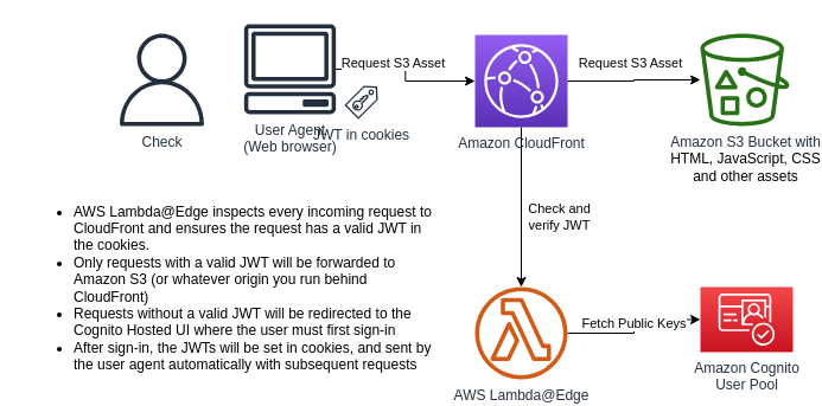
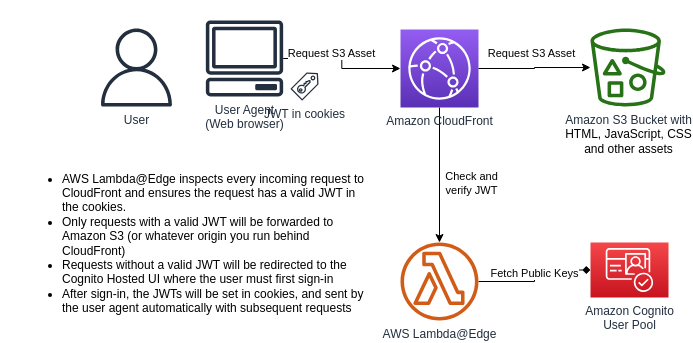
  <mxCell id="0" />
  <mxCell id="1" parent="0" />
  <mxCell id="2" value="" style="edgeStyle=orthogonalEdgeStyle;rounded=0;orthogonalLoop=1;jettySize=auto;html=1;" parent="1" source="4" target="7" edge="1"><mxGeometry relative="1" as="geometry" /></mxCell>
  <mxCell id="3" value="Request S3 Asset" style="edgeLabel;html=1;align=center;verticalAlign=middle;resizable=0;points=[];" parent="2" vertex="1" connectable="0"><mxGeometry x="0.652" y="-1" relative="1" as="geometry"><mxPoint x="-47" y="-17" as="offset" /></mxGeometry></mxCell>
  <mxCell id="4" value="User Agent&lt;br&gt;(Web browser)" style="outlineConnect=0;fontColor=#232F3E;gradientColor=none;fillColor=#232F3E;strokeColor=none;dashed=0;verticalLabelPosition=bottom;verticalAlign=top;align=center;html=1;fontSize=12;fontStyle=0;aspect=fixed;pointerEvents=1;shape=mxgraph.aws4.client;" parent="1" vertex="1"><mxGeometry x="205" y="20" width="78" height="76" as="geometry" /></mxCell>
  <mxCell id="5" value="" style="edgeStyle=orthogonalEdgeStyle;rounded=0;orthogonalLoop=1;jettySize=auto;html=1;" parent="1" source="7" target="10" edge="1"><mxGeometry relative="1" as="geometry"><mxPoint x="439" y="152" as="targetPoint" /></mxGeometry></mxCell>
  <mxCell id="6" value="Check and&lt;br&gt;verify JWT" style="edgeLabel;html=1;align=center;verticalAlign=middle;resizable=0;points=[];" parent="5" vertex="1" connectable="0"><mxGeometry x="0.2" y="-3" relative="1" as="geometry"><mxPoint x="34" y="-6" as="offset" /></mxGeometry></mxCell>
  <mxCell id="7" value="Amazon CloudFront" style="points=[[0,0,0],[0.25,0,0],[0.5,0,0],[0.75,0,0],[1,0,0],[0,1,0],[0.25,1,0],[0.5,1,0],[0.75,1,0],[1,1,0],[0,0.25,0],[0,0.5,0],[0,0.75,0],[1,0.25,0],[1,0.5,0],[1,0.75,0]];outlineConnect=0;fontColor=#232F3E;gradientColor=#945DF2;gradientDirection=north;fillColor=#5A30B5;strokeColor=#ffffff;dashed=0;verticalLabelPosition=bottom;verticalAlign=top;align=center;html=1;fontSize=12;fontStyle=0;aspect=fixed;shape=mxgraph.aws4.resourceIcon;resIcon=mxgraph.aws4.cloudfront;" parent="1" vertex="1"><mxGeometry x="400" y="29" width="78" height="78" as="geometry" /></mxCell>
- <mxCell id="8" value="" style="edgeStyle=orthogonalEdgeStyle;rounded=0;orthogonalLoop=1;jettySize=auto;html=1;" parent="1" source="10" target="11" edge="1"><mxGeometry relative="1" as="geometry" /></mxCell>
+ <mxCell id="8" value="" style="edgeStyle=orthogonalEdgeStyle;rounded=0;orthogonalLoop=1;jettySize=auto;html=1;endArrow=diamond;" parent="1" source="10" target="11" edge="1"><mxGeometry relative="1" as="geometry" /></mxCell>
  <mxCell id="9" value="Fetch Public Keys" style="edgeLabel;html=1;align=center;verticalAlign=middle;resizable=0;points=[];" parent="8" vertex="1" connectable="0"><mxGeometry x="-0.304" relative="1" as="geometry"><mxPoint x="13" y="-9" as="offset" /></mxGeometry></mxCell>
  <mxCell id="10" value="AWS Lambda@Edge" style="outlineConnect=0;fontColor=#232F3E;gradientColor=none;fillColor=#D05C17;strokeColor=none;dashed=0;verticalLabelPosition=bottom;verticalAlign=top;align=center;html=1;fontSize=12;fontStyle=0;aspect=fixed;pointerEvents=1;shape=mxgraph.aws4.lambda_function;" parent="1" vertex="1"><mxGeometry x="400" y="242" width="78" height="78" as="geometry" /></mxCell>
  <mxCell id="11" value="Amazon Cognito&lt;br&gt;User Pool" style="points=[[0,0,0],[0.25,0,0],[0.5,0,0],[0.75,0,0],[1,0,0],[0,1,0],[0.25,1,0],[0.5,1,0],[0.75,1,0],[1,1,0],[0,0.25,0],[0,0.5,0],[0,0.75,0],[1,0.25,0],[1,0.5,0],[1,0.75,0]];outlineConnect=0;fontColor=#232F3E;gradientColor=#F54749;gradientDirection=north;fillColor=#C7131F;strokeColor=#ffffff;dashed=0;verticalLabelPosition=bottom;verticalAlign=top;align=center;html=1;fontSize=12;fontStyle=0;aspect=fixed;shape=mxgraph.aws4.resourceIcon;resIcon=mxgraph.aws4.cognito;" parent="1" vertex="1"><mxGeometry x="590" y="242" width="78" height="55" as="geometry" /></mxCell>
- <mxCell id="12" value="Check" style="outlineConnect=0;fontColor=#232F3E;gradientColor=none;fillColor=#232F3E;strokeColor=none;dashed=0;verticalLabelPosition=bottom;verticalAlign=top;align=center;html=1;fontSize=12;fontStyle=0;aspect=fixed;pointerEvents=1;shape=mxgraph.aws4.user;" parent="1" vertex="1"><mxGeometry x="97" y="28" width="78" height="78" as="geometry" /></mxCell>
+ <mxCell id="12" value="User" style="outlineConnect=0;fontColor=#232F3E;gradientColor=none;fillColor=#232F3E;strokeColor=none;dashed=0;verticalLabelPosition=bottom;verticalAlign=top;align=center;html=1;fontSize=12;fontStyle=0;aspect=fixed;pointerEvents=1;shape=mxgraph.aws4.user;" parent="1" vertex="1"><mxGeometry x="97" y="28" width="78" height="78" as="geometry" /></mxCell>
  <mxCell id="13" value="" style="edgeStyle=orthogonalEdgeStyle;rounded=0;orthogonalLoop=1;jettySize=auto;html=1;exitX=1;exitY=0.5;exitDx=0;exitDy=0;exitPerimeter=0;" parent="1" source="7" target="18" edge="1"><mxGeometry relative="1" as="geometry"><mxPoint x="488" y="78" as="sourcePoint" /><mxPoint x="590" y="67.1" as="targetPoint" /></mxGeometry></mxCell>
  <mxCell id="14" value="&lt;span style=&quot;color: rgba(0 , 0 , 0 , 0) ; font-family: monospace ; font-size: 0px ; background-color: rgb(248 , 249 , 250)&quot;&gt;%3CmxGraphModel%3E%3Croot%3E%3CmxCell%20id%3D%220%22%2F%3E%3CmxCell%20id%3D%221%22%20parent%3D%220%22%2F%3E%3CmxCell%20id%3D%222%22%20value%3D%22Request%20S3%20Asset%22%20style%3D%22edgeLabel%3Bhtml%3D1%3Balign%3Dcenter%3BverticalAlign%3Dmiddle%3Bresizable%3D0%3Bpoints%3D%5B%5D%3B%22%20vertex%3D%221%22%20connectable%3D%220%22%20parent%3D%221%22%3E%3CmxGeometry%20x%3D%22357.812%22%20y%3D%22110%22%20as%3D%22geometry%22%2F%3E%3C%2FmxCell%3E%3C%2Froot%3E%3C%2FmxGraphModel%3re&lt;/span&gt;" style="edgeLabel;html=1;align=center;verticalAlign=middle;resizable=0;points=[];" parent="13" vertex="1" connectable="0"><mxGeometry x="0.061" y="-1" relative="1" as="geometry"><mxPoint as="offset" /></mxGeometry></mxCell>
  <mxCell id="15" value="Request S3 Asset" style="edgeLabel;html=1;align=center;verticalAlign=middle;resizable=0;points=[];" parent="13" vertex="1" connectable="0"><mxGeometry x="-0.628" relative="1" as="geometry"><mxPoint x="31" y="-16" as="offset" /></mxGeometry></mxCell>
  <mxCell id="16" value="JWT in cookies" style="outlineConnect=0;fontColor=#232F3E;gradientColor=none;fillColor=#232F3E;strokeColor=none;dashed=0;verticalLabelPosition=bottom;verticalAlign=top;align=center;html=1;fontSize=12;fontStyle=0;aspect=fixed;pointerEvents=1;shape=mxgraph.aws4.saml_token;" parent="1" vertex="1"><mxGeometry x="290" y="72" width="28" height="28" as="geometry" /></mxCell>
  <mxCell id="17" value="&lt;ul&gt;&lt;li&gt;AWS Lambda@Edge inspects every incoming request to CloudFront and ensures the request has a valid JWT in the cookies.&lt;/li&gt;&lt;li&gt;Only requests with a valid JWT will be forwarded to Amazon S3 (or whatever origin you run behind CloudFront)&lt;/li&gt;&lt;li&gt;Requests without a valid JWT will be redirected to the Cognito Hosted UI where the user must first sign-in&lt;/li&gt;&lt;li&gt;After sign-in, the JWTs will be set in cookies, and sent by the user agent automatically with subsequent requests&lt;/li&gt;&lt;/ul&gt;" style="text;html=1;fillColor=none;align=left;verticalAlign=middle;whiteSpace=wrap;rounded=1;dashed=1;perimeterSpacing=0;labelPosition=center;verticalLabelPosition=middle;horizontal=1;fontStyle=0" parent="1" vertex="1"><mxGeometry y="168" width="350" height="150" as="geometry" x="20" /></mxCell>
  <mxCell id="18" value="Amazon S3 Bucket with&lt;br&gt;&lt;span style=&quot;color: rgb(0 , 0 , 0)&quot;&gt;HTML, JavaScript, CSS&lt;/span&gt;&lt;br style=&quot;color: rgb(0 , 0 , 0)&quot;&gt;&lt;span style=&quot;color: rgb(0 , 0 , 0)&quot;&gt;and other assets&lt;/span&gt;" style="outlineConnect=0;fontColor=#232F3E;gradientColor=none;fillColor=#277116;strokeColor=none;dashed=0;verticalLabelPosition=bottom;verticalAlign=top;align=center;html=1;fontSize=12;fontStyle=0;aspect=fixed;pointerEvents=1;shape=mxgraph.aws4.bucket_with_objects;rounded=1;" parent="1" vertex="1"><mxGeometry x="590" y="28" width="75" height="78" as="geometry" /></mxCell>
